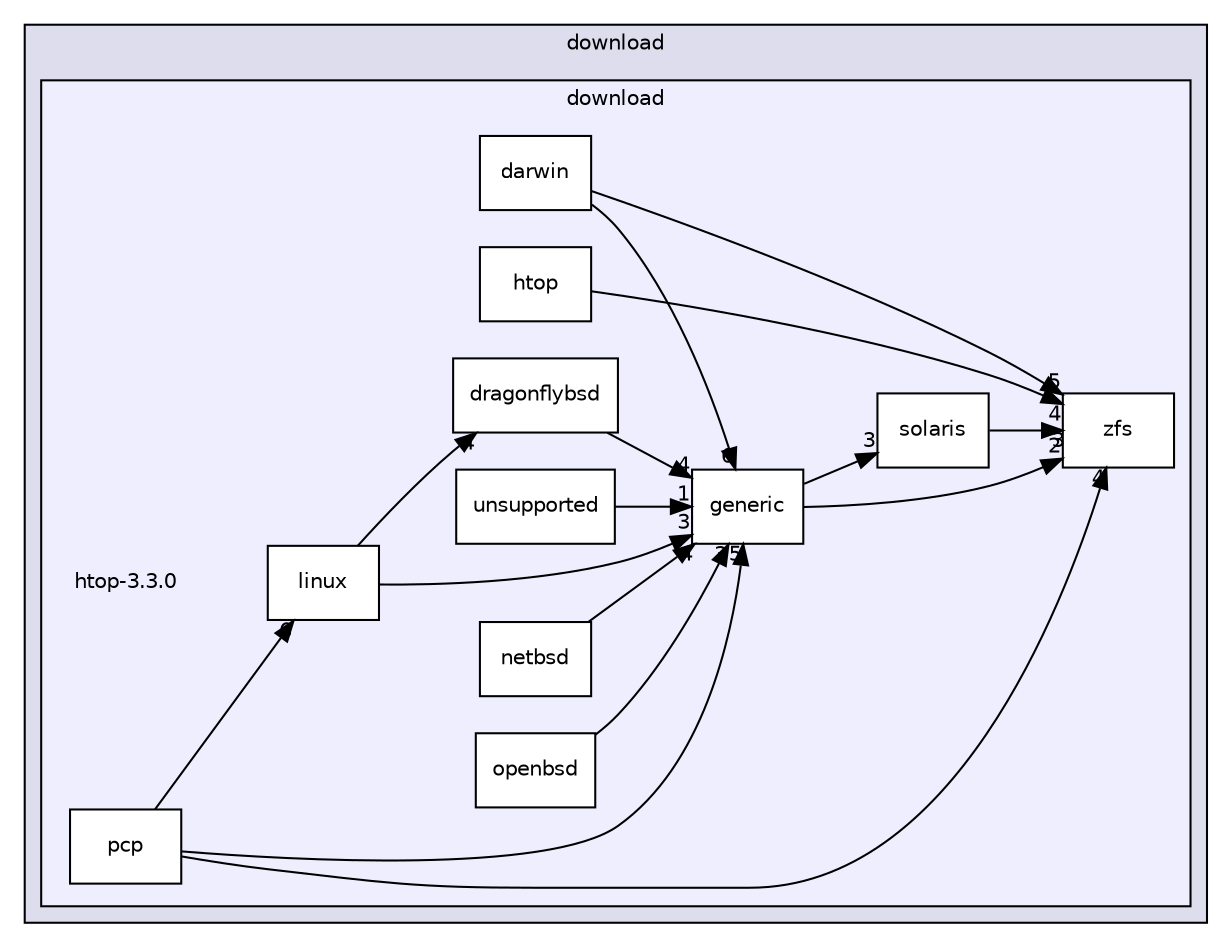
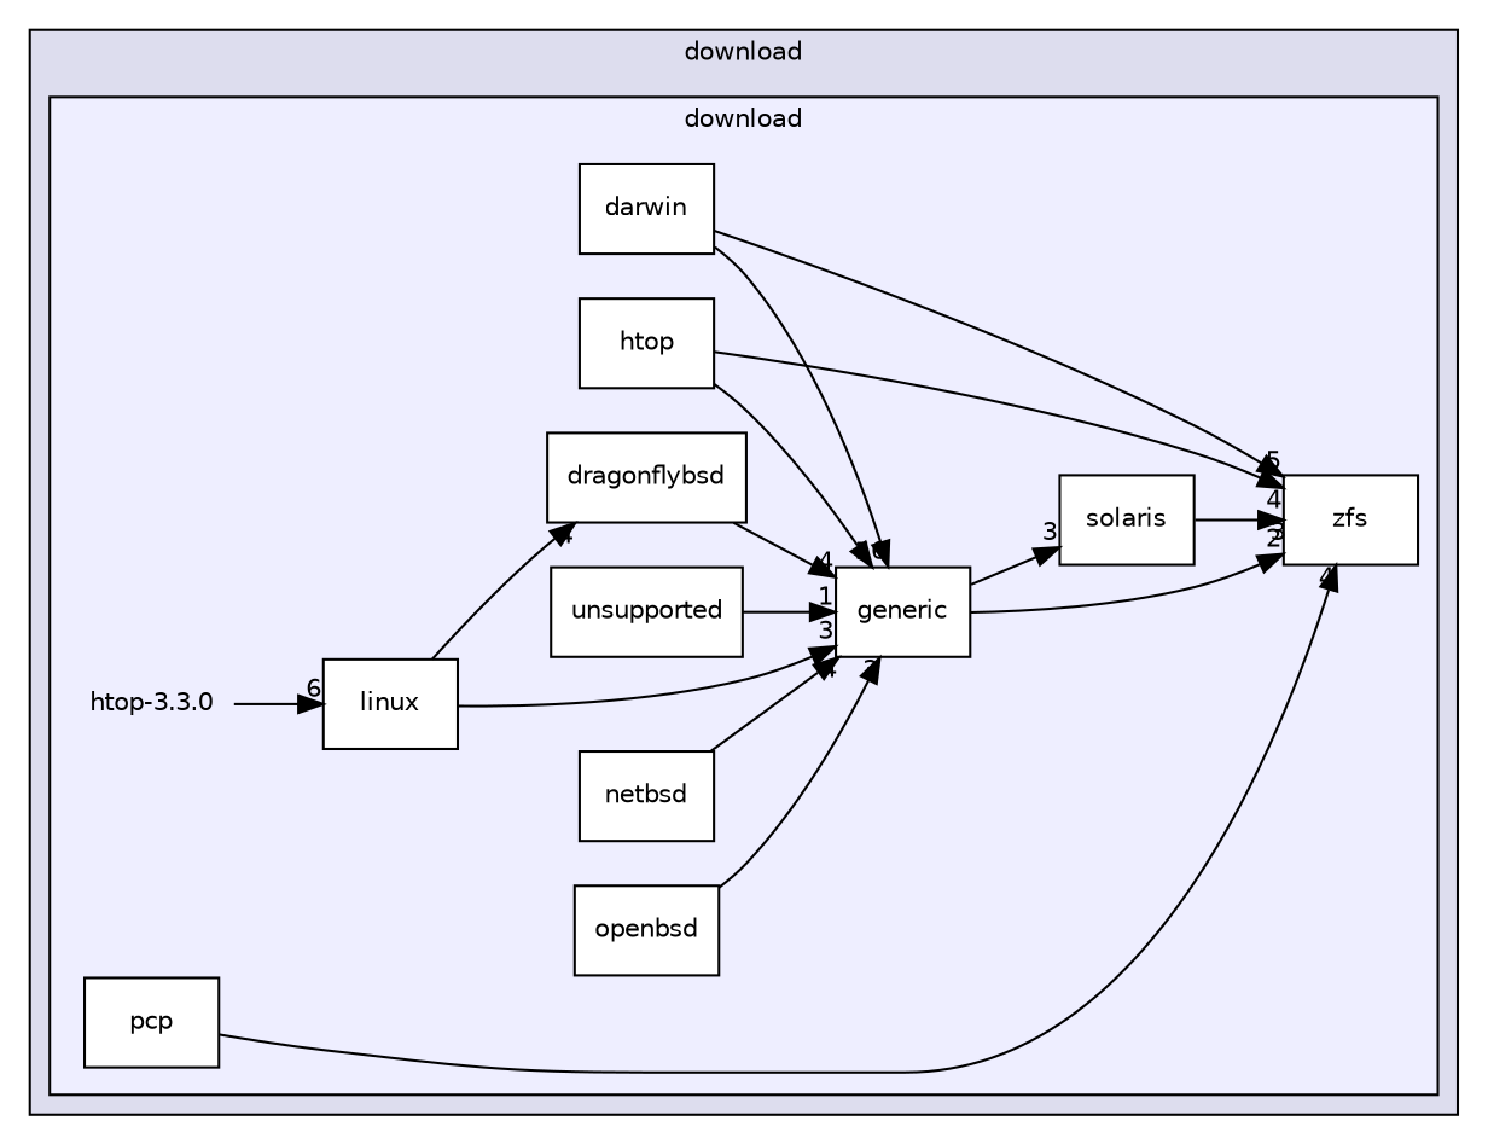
  digraph {
    compound=true
    rankdir=LR
    node [fontname=Helvetica fontsize=10 shape=box color=black fillcolor=white style=filled]
    edge [headlabel=4 labeldistance=1.5 labelfontname=Helvetica labelfontsize=10]
    n1 [label="htop-3.3.0" shape=plaintext color="" fillcolor="" style=""]
    n2 [label=darwin]
    n3 [label=dragonflybsd]
    n4 [label=htop]
    n5 [label=generic]
    n6 [label=linux]
    n7 [label=netbsd]
    n8 [label=openbsd]
    n9 [label=pcp]
    n10 [label=solaris]
    n11 [label=unsupported]
    n12 [label=zfs]
    subgraph cluster_1 {
      bgcolor="#ddddee"
      fontname=Helvetica
      fontsize=10
      label=download
      pencolor=black
      subgraph cluster_2 {
        bgcolor="#eeeeff"
        fontname=Helvetica
        fontsize=10
        label=download
        pencolor=black
        n1
        n2
        n3
        n4
        n5
        n6
        n7
        n8
        n9
        n10
        n11
        n12
      }
    }
    n2 -> n5 [headlabel=6]
    n2 -> n12 [headlabel=5]
    n3 -> n5
-   n9 -> n5 [headlabel=5]
+   n4 -> n5 [headlabel=5]
    n4 -> n12
    n5 -> n10 [headlabel=3]
    n5 -> n12 [headlabel=2]
    n6 -> n3
    n6 -> n5 [headlabel=3]
    n7 -> n5
    n8 -> n5 [headlabel=3]
-   n9 -> n6 [headlabel=6]
+   n1 -> n6 [headlabel=6]
    n9 -> n12
    n10 -> n12 [headlabel=3]
    n11 -> n5 [headlabel=1]
  }
